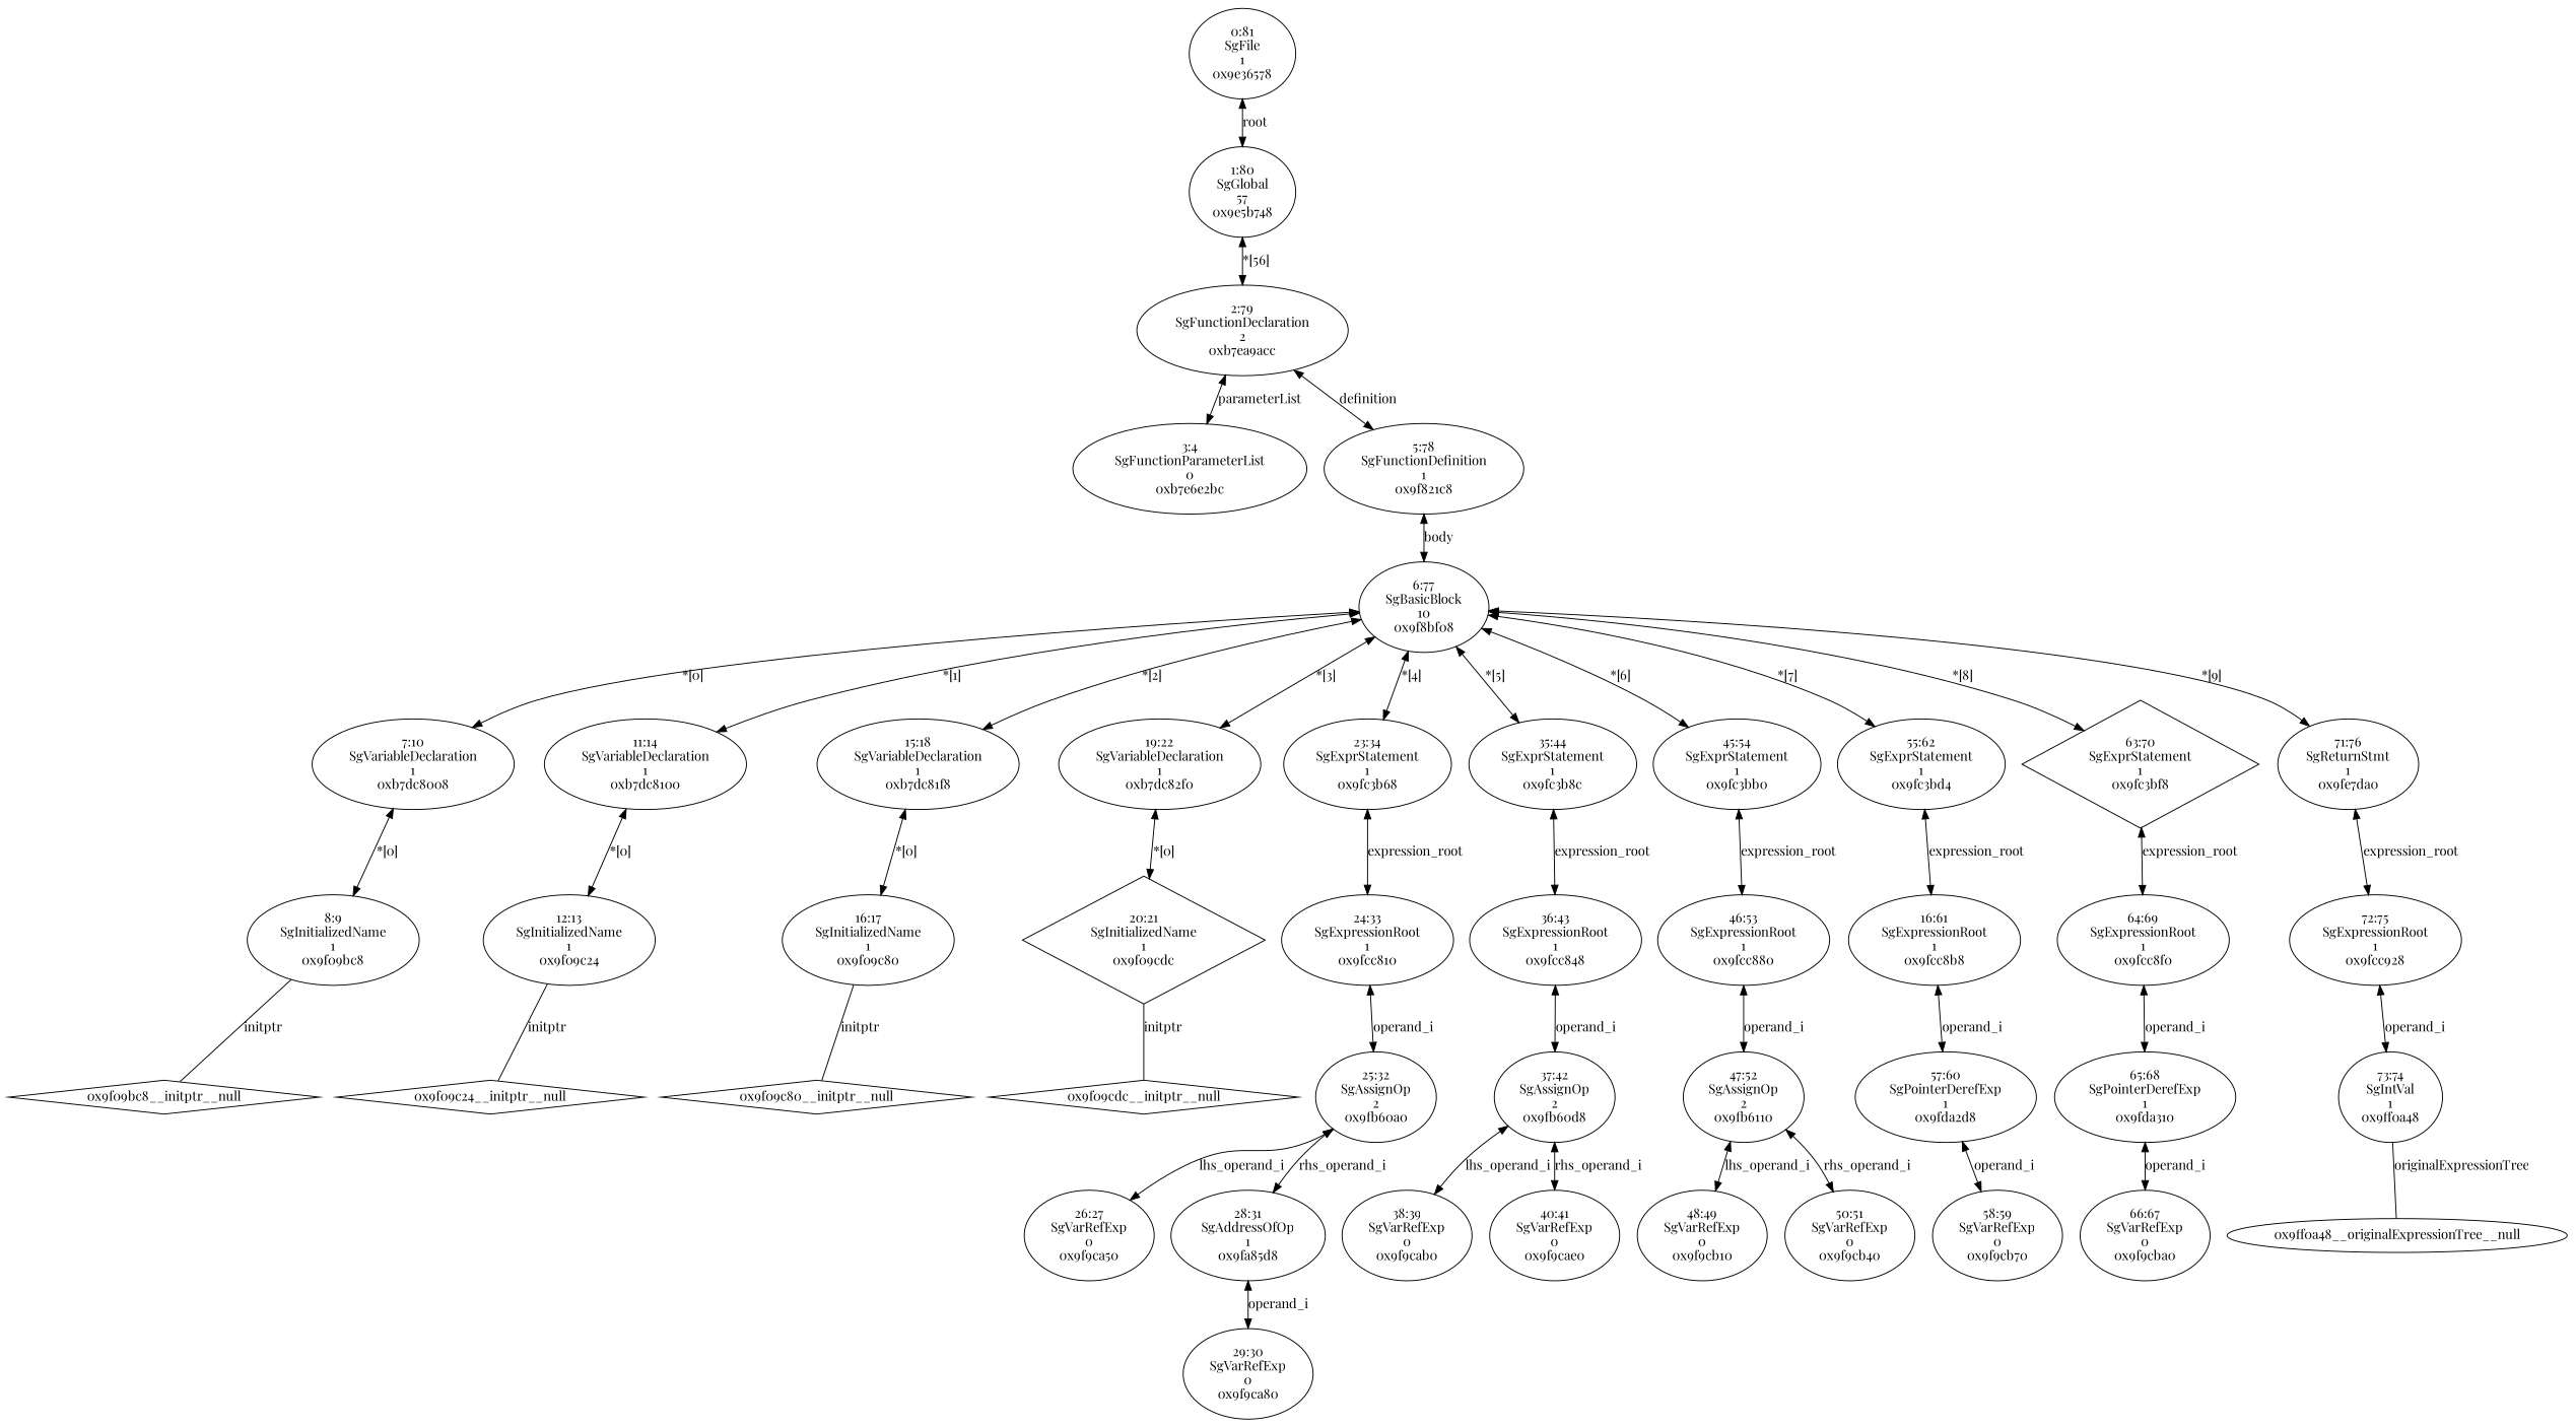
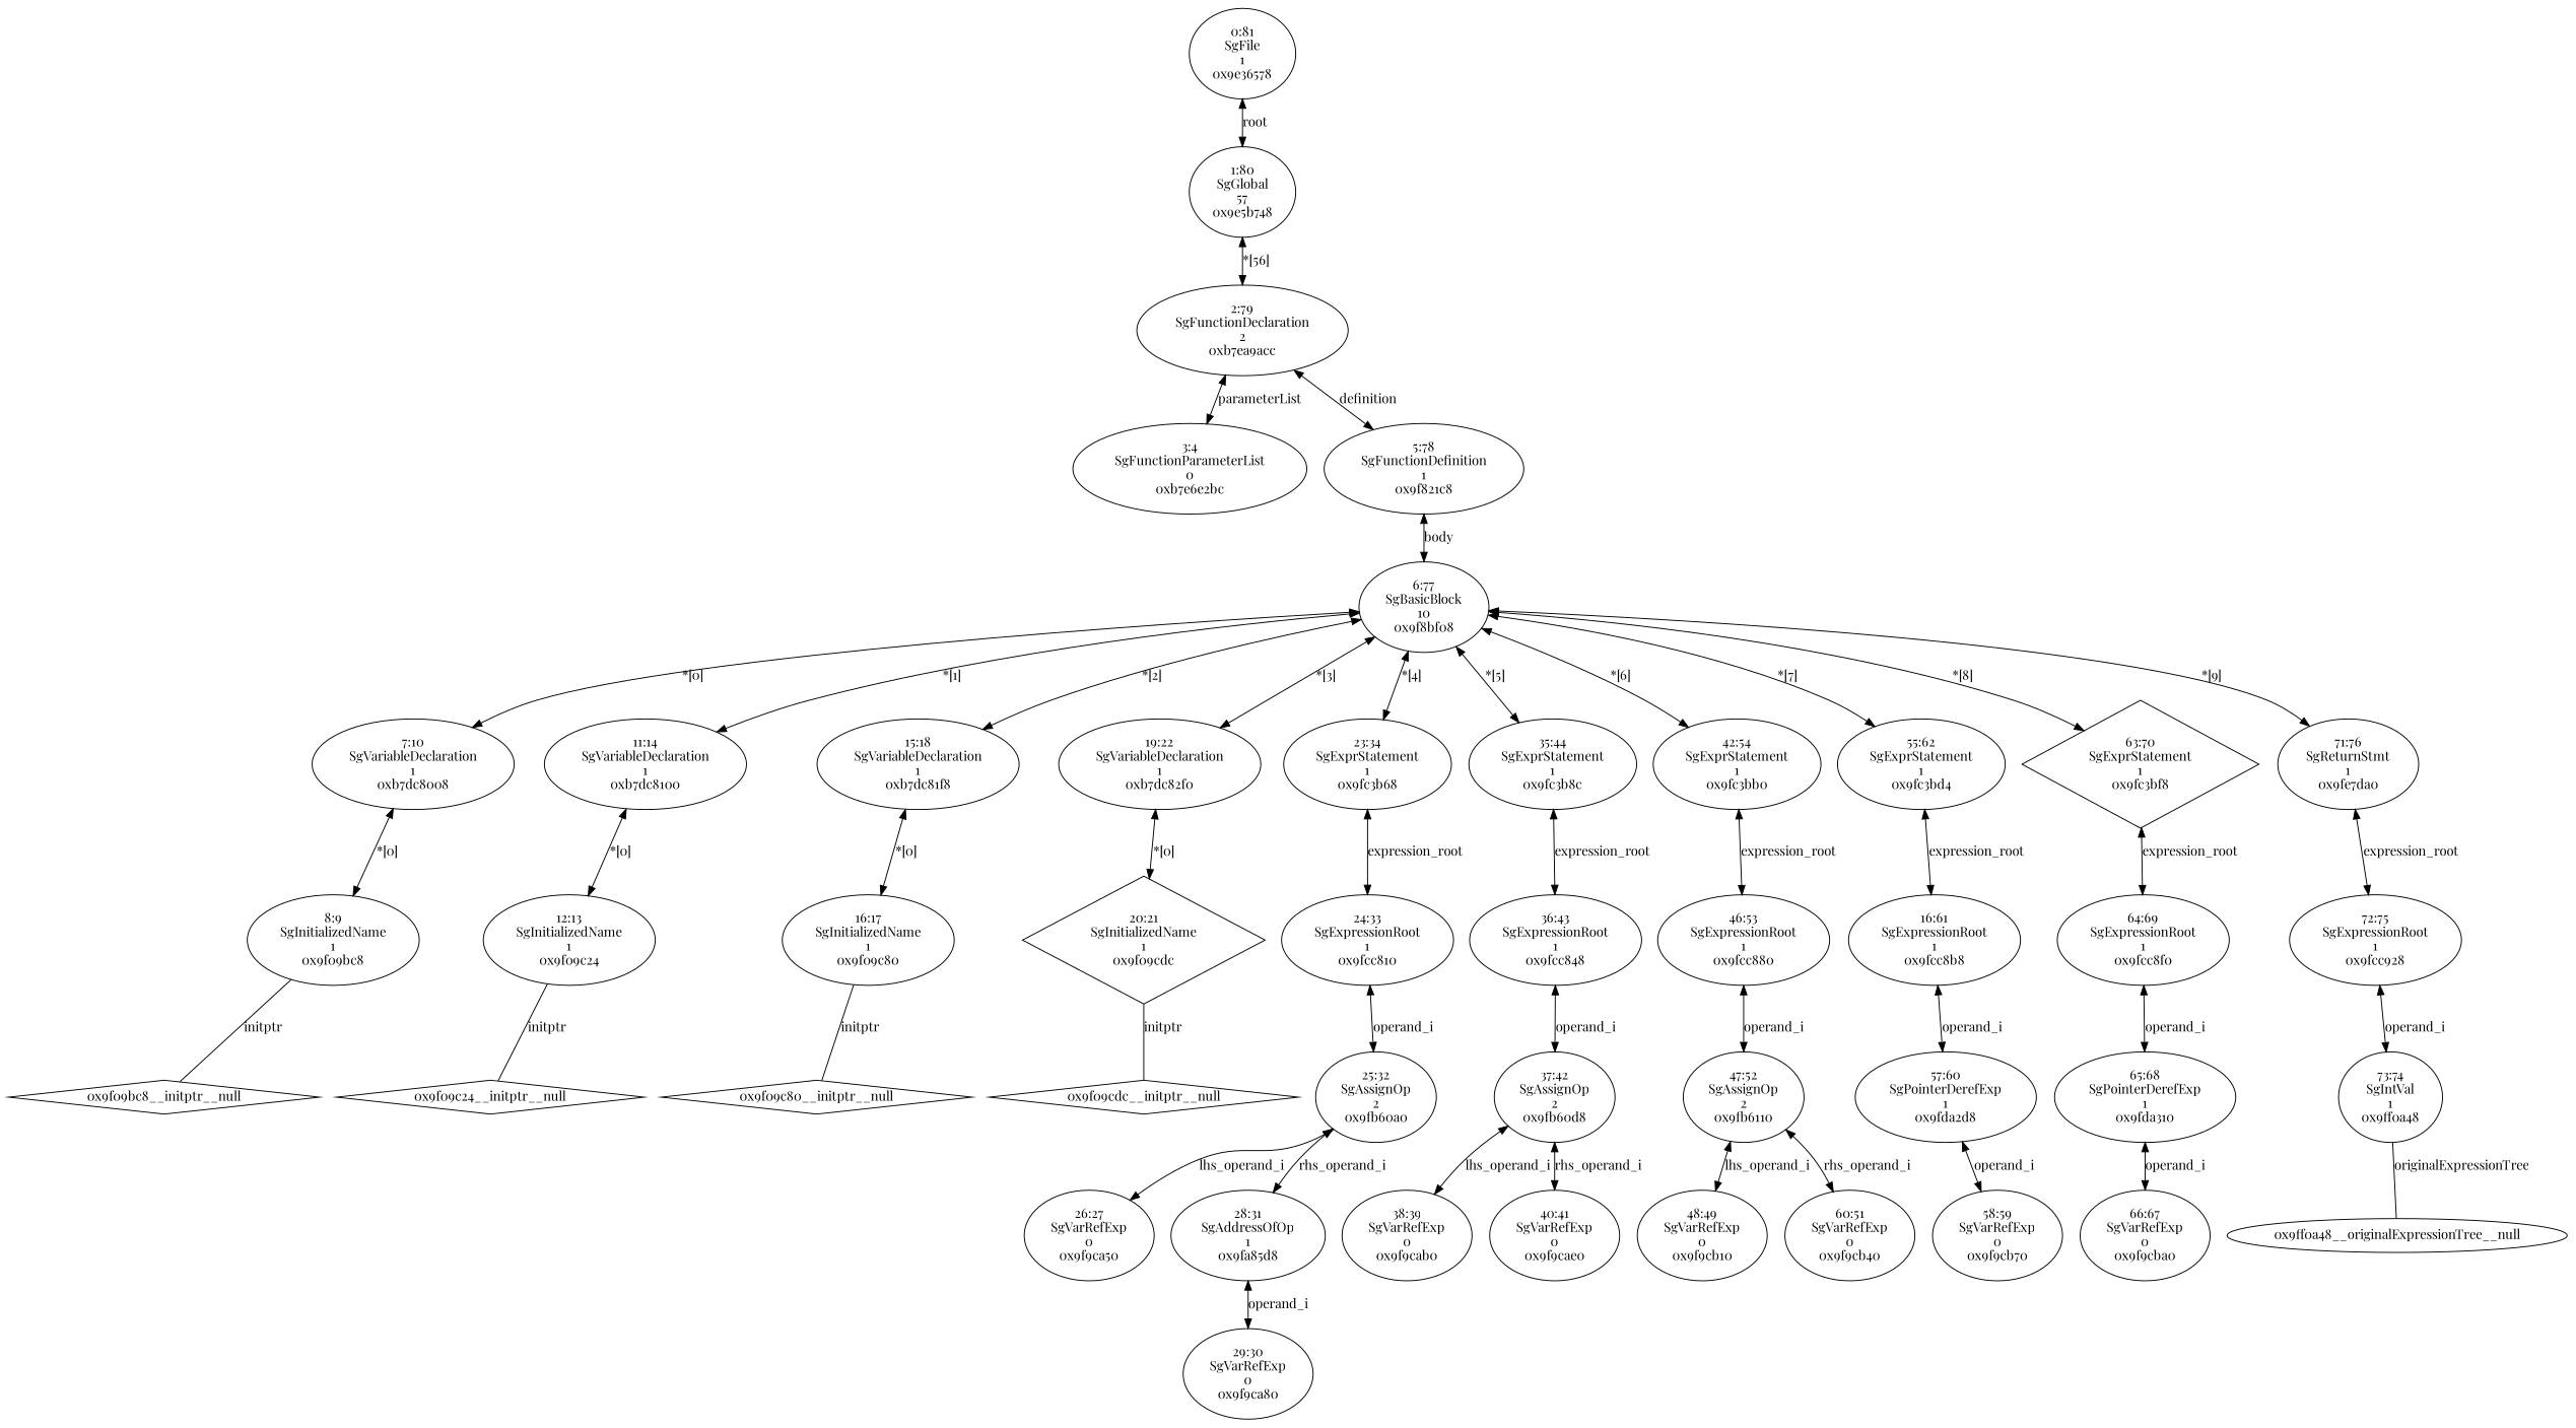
  digraph {
    fontname="Playfair Display"
    node [fontname="Playfair Display"]
    edge [dir=both fontname="Playfair Display"]
    n1 [label="3:4\nSgFunctionParameterList\n0\n0xb7e6e2bc\n"]
    n2 [label="8:9\nSgInitializedName\n1\n0x9f09bc8\n"]
    "0x9f09bc8__initptr__null" [shape=diamond]
    n4 [label="7:10\nSgVariableDeclaration\n1\n0xb7dc8008\n"]
    n5 [label="12:13\nSgInitializedName\n1\n0x9f09c24\n"]
    "0x9f09c24__initptr__null" [shape=diamond]
    n7 [label="11:14\nSgVariableDeclaration\n1\n0xb7dc8100\n"]
    n8 [label="16:17\nSgInitializedName\n1\n0x9f09c80\n"]
    "0x9f09c80__initptr__null" [shape=diamond]
    n10 [label="15:18\nSgVariableDeclaration\n1\n0xb7dc81f8\n"]
    n11 [label="20:21\nSgInitializedName\n1\n0x9f09cdc\n" shape=diamond]
    "0x9f09cdc__initptr__null" [shape=diamond]
    n13 [label="19:22\nSgVariableDeclaration\n1\n0xb7dc82f0\n"]
    n14 [label="26:27\nSgVarRefExp\n0\n0x9f9ca50\n"]
    n15 [label="29:30\nSgVarRefExp\n0\n0x9f9ca80\n"]
    n16 [label="28:31\nSgAddressOfOp\n1\n0x9fa85d8\n"]
    n17 [label="25:32\nSgAssignOp\n2\n0x9fb60a0\n"]
    n18 [label="24:33\nSgExpressionRoot\n1\n0x9fcc810\n"]
    n19 [label="23:34\nSgExprStatement\n1\n0x9fc3b68\n"]
    n20 [label="38:39\nSgVarRefExp\n0\n0x9f9cab0\n"]
    n21 [label="40:41\nSgVarRefExp\n0\n0x9f9cae0\n"]
    n22 [label="37:42\nSgAssignOp\n2\n0x9fb60d8\n"]
    n23 [label="36:43\nSgExpressionRoot\n1\n0x9fcc848\n"]
    n24 [label="35:44\nSgExprStatement\n1\n0x9fc3b8c\n"]
    n25 [label="48:49\nSgVarRefExp\n0\n0x9f9cb10\n"]
-   n26 [label="50:51\nSgVarRefExp\n0\n0x9f9cb40\n"]
+   n26 [label="60:51\nSgVarRefExp\n0\n0x9f9cb40\n"]
    n27 [label="47:52\nSgAssignOp\n2\n0x9fb6110\n"]
    n28 [label="46:53\nSgExpressionRoot\n1\n0x9fcc880\n"]
-   n29 [label="45:54\nSgExprStatement\n1\n0x9fc3bb0\n"]
+   n29 [label="42:54\nSgExprStatement\n1\n0x9fc3bb0\n"]
    n30 [label="58:59\nSgVarRefExp\n0\n0x9f9cb70\n"]
    n31 [label="57:60\nSgPointerDerefExp\n1\n0x9fda2d8\n"]
    n32 [label="16:61\nSgExpressionRoot\n1\n0x9fcc8b8\n"]
    n33 [label="55:62\nSgExprStatement\n1\n0x9fc3bd4\n"]
    n34 [label="66:67\nSgVarRefExp\n0\n0x9f9cba0\n"]
    n35 [label="65:68\nSgPointerDerefExp\n1\n0x9fda310\n"]
    n36 [label="64:69\nSgExpressionRoot\n1\n0x9fcc8f0\n"]
    n37 [label="63:70\nSgExprStatement\n1\n0x9fc3bf8\n" shape=diamond]
    n38 [label="73:74\nSgIntVal\n1\n0x9ff0a48\n"]
    "0x9ff0a48__originalExpressionTree__null" [shape=ellipse]
    n40 [label="72:75\nSgExpressionRoot\n1\n0x9fcc928\n"]
    n41 [label="71:76\nSgReturnStmt\n1\n0x9fe7da0\n"]
    n42 [label="6:77\nSgBasicBlock\n10\n0x9f8bf08\n"]
    n43 [label="5:78\nSgFunctionDefinition\n1\n0x9f821c8\n"]
    n44 [label="2:79\nSgFunctionDeclaration\n2\n0xb7ea9acc\n"]
    n45 [label="1:80\nSgGlobal\n57\n0x9e5b748\n"]
    n46 [label="0:81\nSgFile\n1\n0x9e36578\n"]
    n2 -> "0x9f09bc8__initptr__null" [dir=none label=initptr]
    n4 -> n2 [label="*[0]"]
    n5 -> "0x9f09c24__initptr__null" [dir=none label=initptr]
    n7 -> n5 [label="*[0]"]
    n8 -> "0x9f09c80__initptr__null" [dir=none label=initptr]
    n10 -> n8 [label="*[0]"]
    n11 -> "0x9f09cdc__initptr__null" [dir=none label=initptr]
    n13 -> n11 [label="*[0]"]
    n16 -> n15 [label=operand_i]
    n17 -> n14 [label=lhs_operand_i]
    n17 -> n16 [label=rhs_operand_i]
    n18 -> n17 [label=operand_i]
    n19 -> n18 [label=expression_root]
    n22 -> n20 [label=lhs_operand_i]
    n22 -> n21 [label=rhs_operand_i]
    n23 -> n22 [label=operand_i]
    n24 -> n23 [label=expression_root]
    n27 -> n25 [label=lhs_operand_i]
    n27 -> n26 [label=rhs_operand_i]
    n28 -> n27 [label=operand_i]
    n29 -> n28 [label=expression_root]
    n31 -> n30 [label=operand_i]
    n32 -> n31 [label=operand_i]
    n33 -> n32 [label=expression_root]
    n35 -> n34 [label=operand_i]
    n36 -> n35 [label=operand_i]
    n37 -> n36 [label=expression_root]
    n38 -> "0x9ff0a48__originalExpressionTree__null" [dir=none label=originalExpressionTree]
    n40 -> n38 [label=operand_i]
    n41 -> n40 [label=expression_root]
    n42 -> n4 [label="*[0]"]
    n42 -> n7 [label="*[1]"]
    n42 -> n10 [label="*[2]"]
    n42 -> n13 [label="*[3]"]
    n42 -> n19 [label="*[4]"]
    n42 -> n24 [label="*[5]"]
    n42 -> n29 [label="*[6]"]
    n42 -> n33 [label="*[7]"]
    n42 -> n37 [label="*[8]"]
    n42 -> n41 [label="*[9]"]
    n43 -> n42 [label=body]
    n44 -> n1 [label=parameterList]
    n44 -> n43 [label=definition]
    n45 -> n44 [label="*[56]"]
    n46 -> n45 [label=root]
  }
